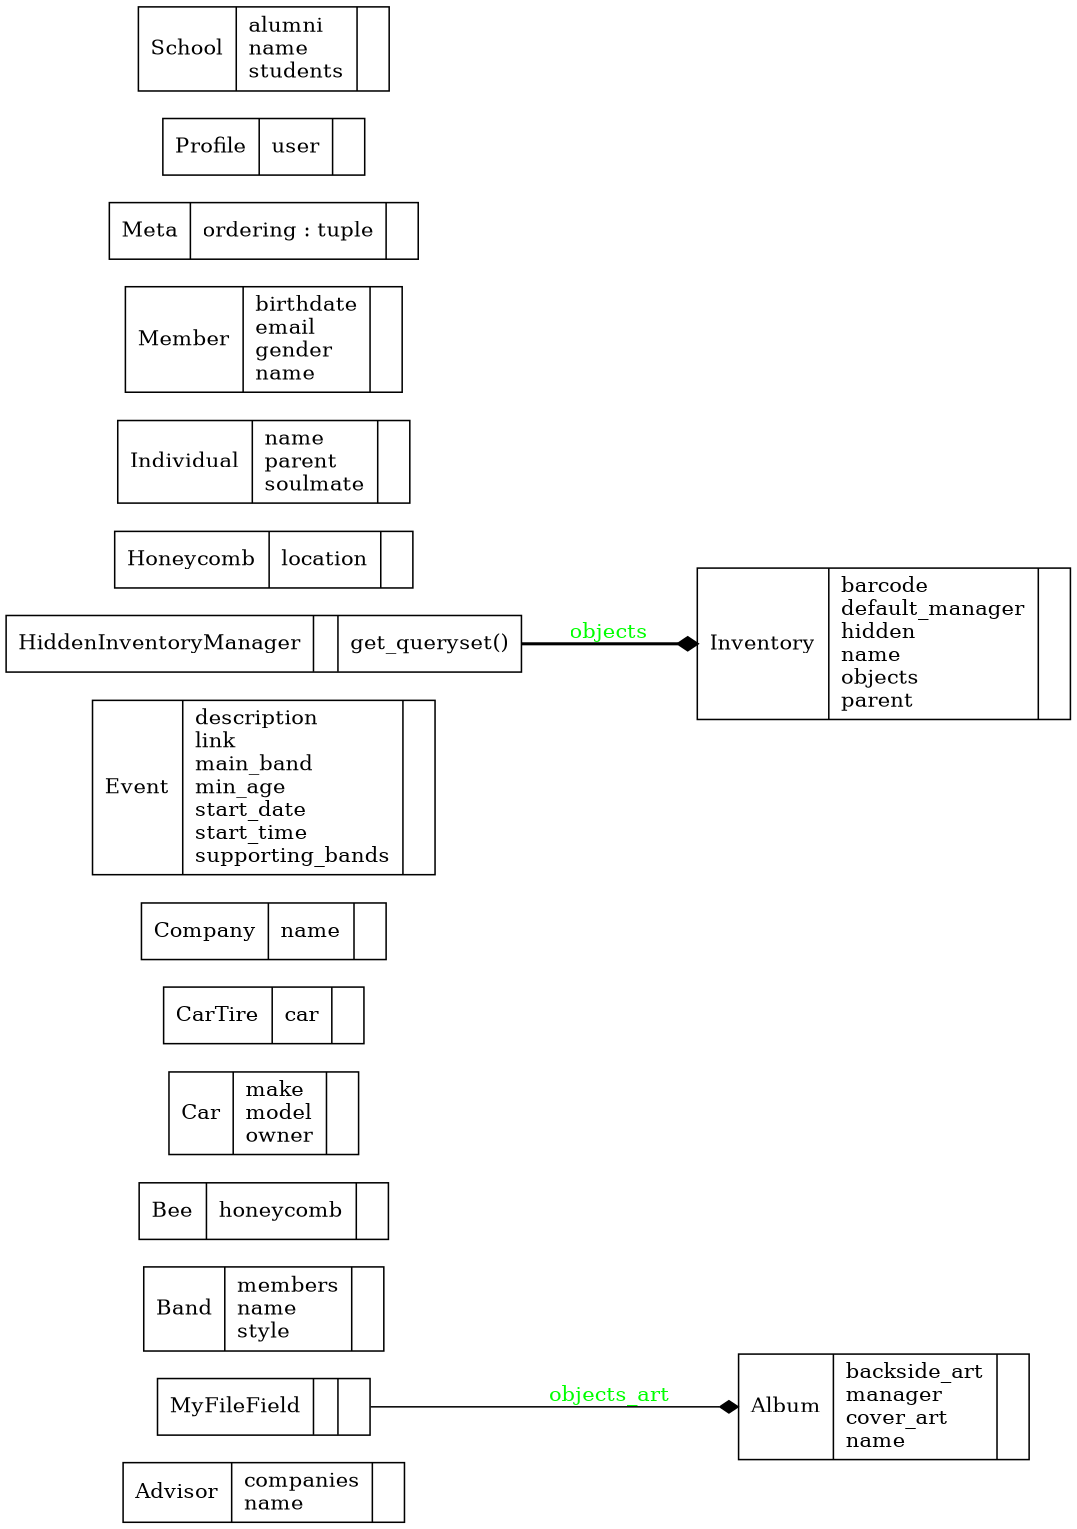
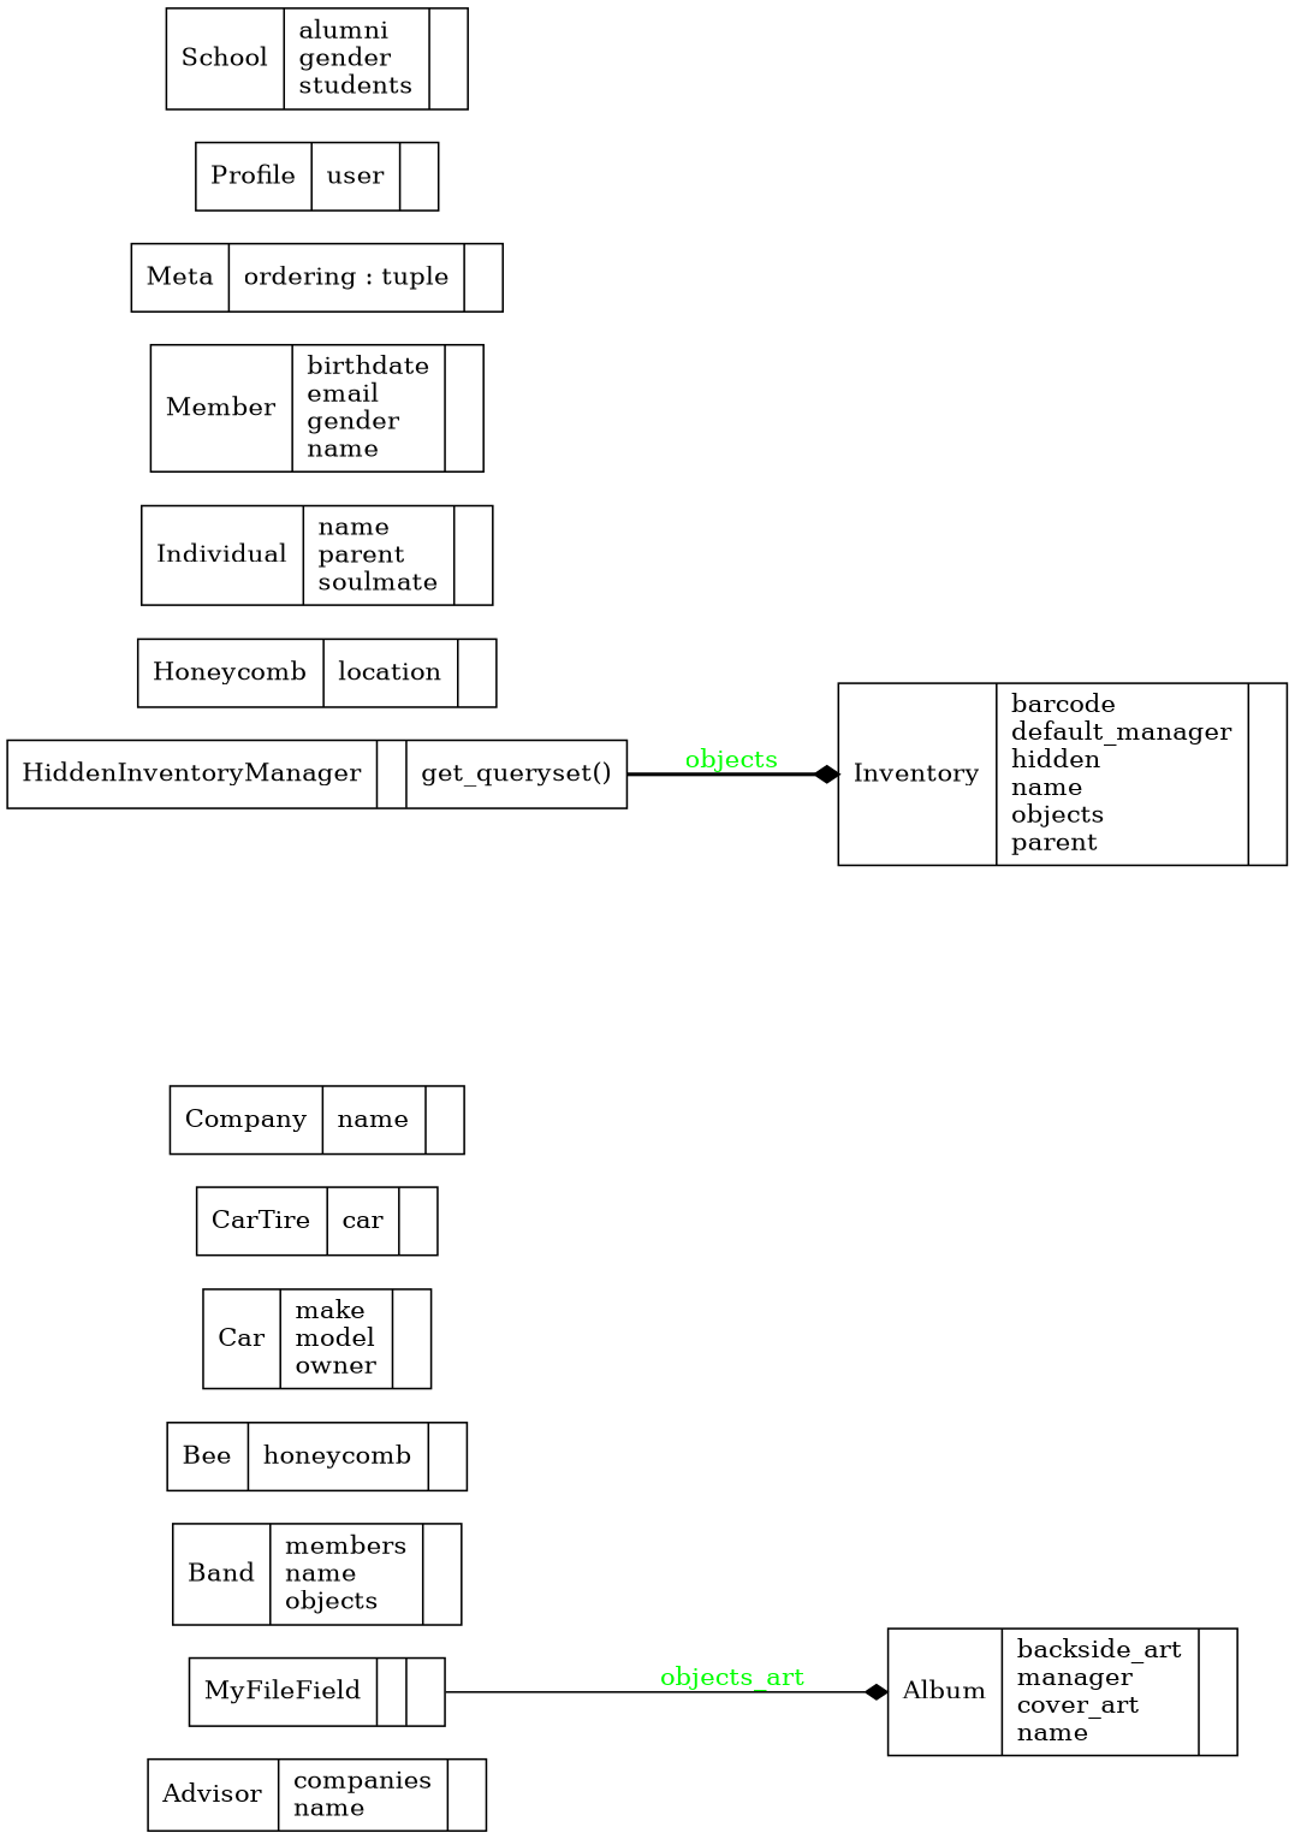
  digraph {
    rankdir=LR
    node [color=black fontcolor=black shape=record style=solid]
    edge [arrowhead=diamond arrowtail=none fontcolor=green]
    n1 [label=<{Advisor|companies<br ALIGN="LEFT"/>name<br ALIGN="LEFT"/>|}>]
    n2 [label=<{Album|backside_art<br ALIGN="LEFT"/>manager<br ALIGN="LEFT"/>cover_art<br ALIGN="LEFT"/>name<br ALIGN="LEFT"/>|}>]
-   n3 [label=<{Band|members<br ALIGN="LEFT"/>name<br ALIGN="LEFT"/>style<br ALIGN="LEFT"/>|}>]
+   n3 [label=<{Band|members<br ALIGN="LEFT"/>name<br ALIGN="LEFT"/>objects<br ALIGN="LEFT"/>|}>]
    n4 [label=<{Bee|honeycomb<br ALIGN="LEFT"/>|}>]
    n5 [label=<{Car|make<br ALIGN="LEFT"/>model<br ALIGN="LEFT"/>owner<br ALIGN="LEFT"/>|}>]
    n6 [label=<{CarTire|car<br ALIGN="LEFT"/>|}>]
    n7 [label=<{Company|name<br ALIGN="LEFT"/>|}>]
-   n8 [label=<{Event|description<br ALIGN="LEFT"/>link<br ALIGN="LEFT"/>main_band<br ALIGN="LEFT"/>min_age<br ALIGN="LEFT"/>start_date<br ALIGN="LEFT"/>start_time<br ALIGN="LEFT"/>supporting_bands<br ALIGN="LEFT"/>|}>]
    n9 [label=<{HiddenInventoryManager|<br ALIGN="LEFT"/>|get_queryset()<br ALIGN="LEFT"/>}>]
    n10 [label=<{Inventory|barcode<br ALIGN="LEFT"/>default_manager<br ALIGN="LEFT"/>hidden<br ALIGN="LEFT"/>name<br ALIGN="LEFT"/>objects<br ALIGN="LEFT"/>parent<br ALIGN="LEFT"/>|}>]
    n11 [label=<{Honeycomb|location<br ALIGN="LEFT"/>|}>]
    n12 [label=<{Individual|name<br ALIGN="LEFT"/>parent<br ALIGN="LEFT"/>soulmate<br ALIGN="LEFT"/>|}>]
    n13 [label=<{Member|birthdate<br ALIGN="LEFT"/>email<br ALIGN="LEFT"/>gender<br ALIGN="LEFT"/>name<br ALIGN="LEFT"/>|}>]
    n14 [label=<{Meta|ordering : tuple<br ALIGN="LEFT"/>|}>]
    n15 [label=<{MyFileField|<br ALIGN="LEFT"/>|}>]
    n16 [label=<{Profile|user<br ALIGN="LEFT"/>|}>]
-   n17 [label=<{School|alumni<br ALIGN="LEFT"/>name<br ALIGN="LEFT"/>students<br ALIGN="LEFT"/>|}>]
+   n17 [label=<{School|alumni<br ALIGN="LEFT"/>gender<br ALIGN="LEFT"/>students<br ALIGN="LEFT"/>|}>]
    n9 -> n10 [label=objects style=bold]
    n15 -> n2 [label=objects_art style=solid]
  }
